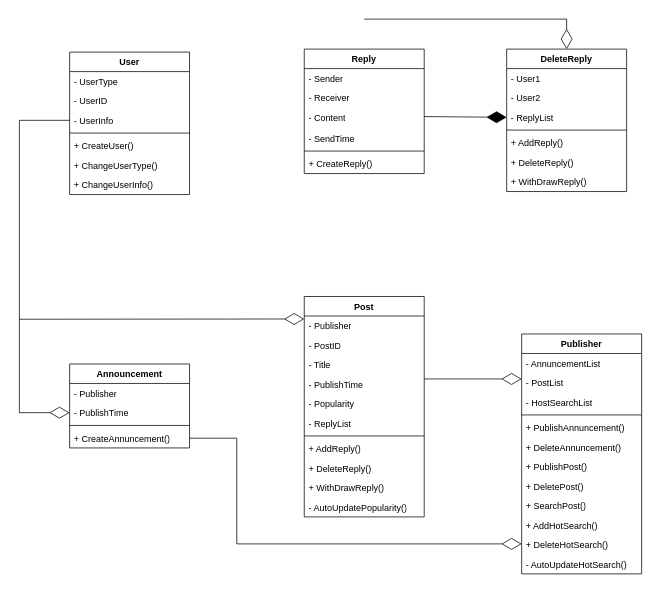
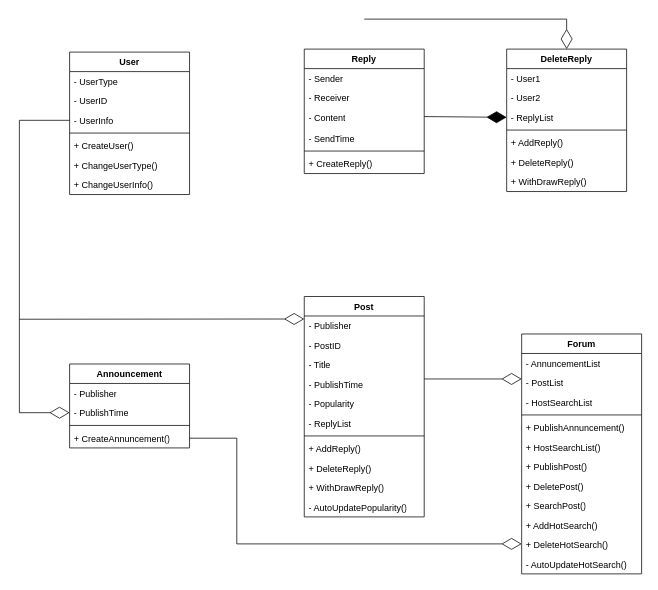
  <mxCell id="0" />
  <mxCell id="1" parent="0" />
  <mxCell id="2" value="User" style="swimlane;fontStyle=1;align=center;verticalAlign=top;childLayout=stackLayout;horizontal=1;startSize=26;horizontalStack=0;resizeParent=1;resizeParentMax=0;resizeLast=0;collapsible=1;marginBottom=0;whiteSpace=wrap;html=1;" parent="1" vertex="1"><mxGeometry x="87" y="64" width="160" height="190" as="geometry" /></mxCell>
  <mxCell id="3" value="- UserType" style="text;strokeColor=none;fillColor=none;align=left;verticalAlign=top;spacingLeft=4;spacingRight=4;overflow=hidden;rotatable=0;points=[[0,0.5],[1,0.5]];portConstraint=eastwest;whiteSpace=wrap;html=1;" parent="2" vertex="1"><mxGeometry y="26" width="160" height="26" as="geometry" /></mxCell>
  <mxCell id="4" value="- UserID" style="text;strokeColor=none;fillColor=none;align=left;verticalAlign=top;spacingLeft=4;spacingRight=4;overflow=hidden;rotatable=0;points=[[0,0.5],[1,0.5]];portConstraint=eastwest;whiteSpace=wrap;html=1;" parent="2" vertex="1"><mxGeometry y="52" width="160" height="26" as="geometry" /></mxCell>
  <mxCell id="5" value="- UserInfo" style="text;strokeColor=none;fillColor=none;align=left;verticalAlign=top;spacingLeft=4;spacingRight=4;overflow=hidden;rotatable=0;points=[[0,0.5],[1,0.5]];portConstraint=eastwest;whiteSpace=wrap;html=1;" parent="2" vertex="1"><mxGeometry y="78" width="160" height="26" as="geometry" /></mxCell>
  <mxCell id="6" value="" style="line;strokeWidth=1;fillColor=none;align=left;verticalAlign=middle;spacingTop=-1;spacingLeft=3;spacingRight=3;rotatable=0;labelPosition=right;points=[];portConstraint=eastwest;strokeColor=inherit;" parent="2" vertex="1"><mxGeometry y="104" width="160" height="8" as="geometry" /></mxCell>
  <mxCell id="7" value="+ CreateUser()&lt;div&gt;&lt;br&gt;&lt;/div&gt;" style="text;strokeColor=none;fillColor=none;align=left;verticalAlign=top;spacingLeft=4;spacingRight=4;overflow=hidden;rotatable=0;points=[[0,0.5],[1,0.5]];portConstraint=eastwest;whiteSpace=wrap;html=1;" parent="2" vertex="1"><mxGeometry y="112" width="160" height="26" as="geometry" /></mxCell>
  <mxCell id="8" value="+ ChangeUserType()&lt;div&gt;&lt;br&gt;&lt;/div&gt;" style="text;strokeColor=none;fillColor=none;align=left;verticalAlign=top;spacingLeft=4;spacingRight=4;overflow=hidden;rotatable=0;points=[[0,0.5],[1,0.5]];portConstraint=eastwest;whiteSpace=wrap;html=1;" parent="2" vertex="1"><mxGeometry y="138" width="160" height="26" as="geometry" /></mxCell>
  <mxCell id="9" value="+ ChangeUserInfo()" style="text;strokeColor=none;fillColor=none;align=left;verticalAlign=top;spacingLeft=4;spacingRight=4;overflow=hidden;rotatable=0;points=[[0,0.5],[1,0.5]];portConstraint=eastwest;whiteSpace=wrap;html=1;" parent="2" vertex="1"><mxGeometry y="164" width="160" height="26" as="geometry" /></mxCell>
  <mxCell id="10" value="Reply" style="swimlane;fontStyle=1;align=center;verticalAlign=top;childLayout=stackLayout;horizontal=1;startSize=26;horizontalStack=0;resizeParent=1;resizeParentMax=0;resizeLast=0;collapsible=1;marginBottom=0;whiteSpace=wrap;html=1;" parent="1" vertex="1"><mxGeometry x="400" y="60" width="160" height="166" as="geometry" /></mxCell>
  <mxCell id="11" value="- Sender&lt;div&gt;&lt;br&gt;&lt;/div&gt;" style="text;strokeColor=none;fillColor=none;align=left;verticalAlign=top;spacingLeft=4;spacingRight=4;overflow=hidden;rotatable=0;points=[[0,0.5],[1,0.5]];portConstraint=eastwest;whiteSpace=wrap;html=1;" parent="10" vertex="1"><mxGeometry y="26" width="160" height="26" as="geometry" /></mxCell>
  <mxCell id="12" value="- Receiver" style="text;strokeColor=none;fillColor=none;align=left;verticalAlign=top;spacingLeft=4;spacingRight=4;overflow=hidden;rotatable=0;points=[[0,0.5],[1,0.5]];portConstraint=eastwest;whiteSpace=wrap;html=1;" parent="10" vertex="1"><mxGeometry y="52" width="160" height="26" as="geometry" /></mxCell>
  <mxCell id="13" value="- Content&lt;div&gt;&lt;br&gt;&lt;/div&gt;" style="text;strokeColor=none;fillColor=none;align=left;verticalAlign=top;spacingLeft=4;spacingRight=4;overflow=hidden;rotatable=0;points=[[0,0.5],[1,0.5]];portConstraint=eastwest;whiteSpace=wrap;html=1;" parent="10" vertex="1"><mxGeometry y="78" width="160" height="28" as="geometry" /></mxCell>
  <mxCell id="14" value="- SendTime" style="text;strokeColor=none;fillColor=none;align=left;verticalAlign=top;spacingLeft=4;spacingRight=4;overflow=hidden;rotatable=0;points=[[0,0.5],[1,0.5]];portConstraint=eastwest;whiteSpace=wrap;html=1;" parent="10" vertex="1"><mxGeometry y="106" width="160" height="26" as="geometry" /></mxCell>
  <mxCell id="15" value="" style="line;strokeWidth=1;fillColor=none;align=left;verticalAlign=middle;spacingTop=-1;spacingLeft=3;spacingRight=3;rotatable=0;labelPosition=right;points=[];portConstraint=eastwest;strokeColor=inherit;" parent="10" vertex="1"><mxGeometry y="132" width="160" height="8" as="geometry" /></mxCell>
  <mxCell id="16" value="+ CreateReply()" style="text;strokeColor=none;fillColor=none;align=left;verticalAlign=top;spacingLeft=4;spacingRight=4;overflow=hidden;rotatable=0;points=[[0,0.5],[1,0.5]];portConstraint=eastwest;whiteSpace=wrap;html=1;" parent="10" vertex="1"><mxGeometry y="140" width="160" height="26" as="geometry" /></mxCell>
- <mxCell id="17" value="Publisher" style="swimlane;fontStyle=1;align=center;verticalAlign=top;childLayout=stackLayout;horizontal=1;startSize=26;horizontalStack=0;resizeParent=1;resizeParentMax=0;resizeLast=0;collapsible=1;marginBottom=0;whiteSpace=wrap;html=1;" parent="1" vertex="1"><mxGeometry x="690" y="440" width="160" height="320" as="geometry" /></mxCell>
+ <mxCell id="17" value="Forum" style="swimlane;fontStyle=1;align=center;verticalAlign=top;childLayout=stackLayout;horizontal=1;startSize=26;horizontalStack=0;resizeParent=1;resizeParentMax=0;resizeLast=0;collapsible=1;marginBottom=0;whiteSpace=wrap;html=1;" parent="1" vertex="1"><mxGeometry x="690" y="440" width="160" height="320" as="geometry" /></mxCell>
  <mxCell id="18" value="- AnnuncementList&lt;div&gt;&lt;br&gt;&lt;/div&gt;" style="text;strokeColor=none;fillColor=none;align=left;verticalAlign=top;spacingLeft=4;spacingRight=4;overflow=hidden;rotatable=0;points=[[0,0.5],[1,0.5]];portConstraint=eastwest;whiteSpace=wrap;html=1;" parent="17" vertex="1"><mxGeometry y="26" width="160" height="26" as="geometry" /></mxCell>
  <mxCell id="19" value="- PostList&lt;div&gt;&lt;br&gt;&lt;/div&gt;" style="text;strokeColor=none;fillColor=none;align=left;verticalAlign=top;spacingLeft=4;spacingRight=4;overflow=hidden;rotatable=0;points=[[0,0.5],[1,0.5]];portConstraint=eastwest;whiteSpace=wrap;html=1;" parent="17" vertex="1"><mxGeometry y="52" width="160" height="26" as="geometry" /></mxCell>
  <mxCell id="20" value="- HostSearchList&lt;div&gt;&lt;br&gt;&lt;/div&gt;" style="text;strokeColor=none;fillColor=none;align=left;verticalAlign=top;spacingLeft=4;spacingRight=4;overflow=hidden;rotatable=0;points=[[0,0.5],[1,0.5]];portConstraint=eastwest;whiteSpace=wrap;html=1;" parent="17" vertex="1"><mxGeometry y="78" width="160" height="26" as="geometry" /></mxCell>
  <mxCell id="21" value="" style="line;strokeWidth=1;fillColor=none;align=left;verticalAlign=middle;spacingTop=-1;spacingLeft=3;spacingRight=3;rotatable=0;labelPosition=right;points=[];portConstraint=eastwest;strokeColor=inherit;" parent="17" vertex="1"><mxGeometry y="104" width="160" height="8" as="geometry" /></mxCell>
  <mxCell id="22" value="+ PublishAnnuncement()" style="text;strokeColor=none;fillColor=none;align=left;verticalAlign=top;spacingLeft=4;spacingRight=4;overflow=hidden;rotatable=0;points=[[0,0.5],[1,0.5]];portConstraint=eastwest;whiteSpace=wrap;html=1;" parent="17" vertex="1"><mxGeometry y="112" width="160" height="26" as="geometry" /></mxCell>
- <mxCell id="23" value="+ DeleteAnnuncement()" style="text;strokeColor=none;fillColor=none;align=left;verticalAlign=top;spacingLeft=4;spacingRight=4;overflow=hidden;rotatable=0;points=[[0,0.5],[1,0.5]];portConstraint=eastwest;whiteSpace=wrap;html=1;" parent="17" vertex="1"><mxGeometry y="138" width="160" height="26" as="geometry" /></mxCell>
+ <mxCell id="23" value="+ HostSearchList()" style="text;strokeColor=none;fillColor=none;align=left;verticalAlign=top;spacingLeft=4;spacingRight=4;overflow=hidden;rotatable=0;points=[[0,0.5],[1,0.5]];portConstraint=eastwest;whiteSpace=wrap;html=1;" parent="17" vertex="1"><mxGeometry y="138" width="160" height="26" as="geometry" /></mxCell>
  <mxCell id="24" value="+ PublishPost()" style="text;strokeColor=none;fillColor=none;align=left;verticalAlign=top;spacingLeft=4;spacingRight=4;overflow=hidden;rotatable=0;points=[[0,0.5],[1,0.5]];portConstraint=eastwest;whiteSpace=wrap;html=1;" parent="17" vertex="1"><mxGeometry y="164" width="160" height="26" as="geometry" /></mxCell>
  <mxCell id="25" value="+ DeletePost()" style="text;strokeColor=none;fillColor=none;align=left;verticalAlign=top;spacingLeft=4;spacingRight=4;overflow=hidden;rotatable=0;points=[[0,0.5],[1,0.5]];portConstraint=eastwest;whiteSpace=wrap;html=1;" parent="17" vertex="1"><mxGeometry y="190" width="160" height="26" as="geometry" /></mxCell>
  <mxCell id="26" value="+ SearchPost()" style="text;strokeColor=none;fillColor=none;align=left;verticalAlign=top;spacingLeft=4;spacingRight=4;overflow=hidden;rotatable=0;points=[[0,0.5],[1,0.5]];portConstraint=eastwest;whiteSpace=wrap;html=1;" parent="17" vertex="1"><mxGeometry y="216" width="160" height="26" as="geometry" /></mxCell>
  <mxCell id="27" value="+ AddHotSearch()" style="text;strokeColor=none;fillColor=none;align=left;verticalAlign=top;spacingLeft=4;spacingRight=4;overflow=hidden;rotatable=0;points=[[0,0.5],[1,0.5]];portConstraint=eastwest;whiteSpace=wrap;html=1;" parent="17" vertex="1"><mxGeometry y="242" width="160" height="26" as="geometry" /></mxCell>
  <mxCell id="28" value="+ DeleteHotSearch()" style="text;strokeColor=none;fillColor=none;align=left;verticalAlign=top;spacingLeft=4;spacingRight=4;overflow=hidden;rotatable=0;points=[[0,0.5],[1,0.5]];portConstraint=eastwest;whiteSpace=wrap;html=1;" parent="17" vertex="1"><mxGeometry y="268" width="160" height="26" as="geometry" /></mxCell>
  <mxCell id="29" value="- AutoUpdateHotSearch()" style="text;strokeColor=none;fillColor=none;align=left;verticalAlign=top;spacingLeft=4;spacingRight=4;overflow=hidden;rotatable=0;points=[[0,0.5],[1,0.5]];portConstraint=eastwest;whiteSpace=wrap;html=1;" parent="17" vertex="1"><mxGeometry y="294" width="160" height="26" as="geometry" /></mxCell>
  <mxCell id="30" value="Announcement" style="swimlane;fontStyle=1;align=center;verticalAlign=top;childLayout=stackLayout;horizontal=1;startSize=26;horizontalStack=0;resizeParent=1;resizeParentMax=0;resizeLast=0;collapsible=1;marginBottom=0;whiteSpace=wrap;html=1;" parent="1" vertex="1"><mxGeometry x="87" y="480" width="160" height="112" as="geometry" /></mxCell>
  <mxCell id="31" value="- Publisher&lt;div&gt;&lt;br&gt;&lt;/div&gt;" style="text;strokeColor=none;fillColor=none;align=left;verticalAlign=top;spacingLeft=4;spacingRight=4;overflow=hidden;rotatable=0;points=[[0,0.5],[1,0.5]];portConstraint=eastwest;whiteSpace=wrap;html=1;" parent="30" vertex="1"><mxGeometry y="26" width="160" height="26" as="geometry" /></mxCell>
  <mxCell id="32" value="- PublishTime&lt;div&gt;&lt;br&gt;&lt;/div&gt;" style="text;strokeColor=none;fillColor=none;align=left;verticalAlign=top;spacingLeft=4;spacingRight=4;overflow=hidden;rotatable=0;points=[[0,0.5],[1,0.5]];portConstraint=eastwest;whiteSpace=wrap;html=1;" vertex="1" parent="30"><mxGeometry y="52" width="160" height="26" as="geometry" /></mxCell>
  <mxCell id="33" value="" style="line;strokeWidth=1;fillColor=none;align=left;verticalAlign=middle;spacingTop=-1;spacingLeft=3;spacingRight=3;rotatable=0;labelPosition=right;points=[];portConstraint=eastwest;strokeColor=inherit;" vertex="1" parent="30"><mxGeometry y="78" width="160" height="8" as="geometry" /></mxCell>
  <mxCell id="34" value="+ CreateAnnuncement()" style="text;strokeColor=none;fillColor=none;align=left;verticalAlign=top;spacingLeft=4;spacingRight=4;overflow=hidden;rotatable=0;points=[[0,0.5],[1,0.5]];portConstraint=eastwest;whiteSpace=wrap;html=1;" vertex="1" parent="30"><mxGeometry y="86" width="160" height="26" as="geometry" /></mxCell>
  <mxCell id="35" value="Post" style="swimlane;fontStyle=1;align=center;verticalAlign=top;childLayout=stackLayout;horizontal=1;startSize=26;horizontalStack=0;resizeParent=1;resizeParentMax=0;resizeLast=0;collapsible=1;marginBottom=0;whiteSpace=wrap;html=1;" parent="1" vertex="1"><mxGeometry x="400" y="390" width="160" height="294" as="geometry" /></mxCell>
  <mxCell id="36" value="- Publisher" style="text;strokeColor=none;fillColor=none;align=left;verticalAlign=top;spacingLeft=4;spacingRight=4;overflow=hidden;rotatable=0;points=[[0,0.5],[1,0.5]];portConstraint=eastwest;whiteSpace=wrap;html=1;" parent="35" vertex="1"><mxGeometry y="26" width="160" height="26" as="geometry" /></mxCell>
  <mxCell id="37" value="- PostID" style="text;strokeColor=none;fillColor=none;align=left;verticalAlign=top;spacingLeft=4;spacingRight=4;overflow=hidden;rotatable=0;points=[[0,0.5],[1,0.5]];portConstraint=eastwest;whiteSpace=wrap;html=1;" parent="35" vertex="1"><mxGeometry y="52" width="160" height="26" as="geometry" /></mxCell>
  <mxCell id="38" value="- Title" style="text;strokeColor=none;fillColor=none;align=left;verticalAlign=top;spacingLeft=4;spacingRight=4;overflow=hidden;rotatable=0;points=[[0,0.5],[1,0.5]];portConstraint=eastwest;whiteSpace=wrap;html=1;" parent="35" vertex="1"><mxGeometry y="78" width="160" height="26" as="geometry" /></mxCell>
  <mxCell id="39" value="- PublishTime&lt;div&gt;&lt;br&gt;&lt;/div&gt;" style="text;strokeColor=none;fillColor=none;align=left;verticalAlign=top;spacingLeft=4;spacingRight=4;overflow=hidden;rotatable=0;points=[[0,0.5],[1,0.5]];portConstraint=eastwest;whiteSpace=wrap;html=1;" parent="35" vertex="1"><mxGeometry y="104" width="160" height="26" as="geometry" /></mxCell>
  <mxCell id="40" value="- Popularity&lt;div&gt;&lt;br&gt;&lt;/div&gt;" style="text;strokeColor=none;fillColor=none;align=left;verticalAlign=top;spacingLeft=4;spacingRight=4;overflow=hidden;rotatable=0;points=[[0,0.5],[1,0.5]];portConstraint=eastwest;whiteSpace=wrap;html=1;" parent="35" vertex="1"><mxGeometry y="130" width="160" height="26" as="geometry" /></mxCell>
  <mxCell id="41" value="- ReplyList&lt;div&gt;&lt;br&gt;&lt;/div&gt;" style="text;strokeColor=none;fillColor=none;align=left;verticalAlign=top;spacingLeft=4;spacingRight=4;overflow=hidden;rotatable=0;points=[[0,0.5],[1,0.5]];portConstraint=eastwest;whiteSpace=wrap;html=1;" parent="35" vertex="1"><mxGeometry y="156" width="160" height="26" as="geometry" /></mxCell>
  <mxCell id="42" value="" style="line;strokeWidth=1;fillColor=none;align=left;verticalAlign=middle;spacingTop=-1;spacingLeft=3;spacingRight=3;rotatable=0;labelPosition=right;points=[];portConstraint=eastwest;strokeColor=inherit;" parent="35" vertex="1"><mxGeometry y="182" width="160" height="8" as="geometry" /></mxCell>
  <mxCell id="43" value="+ AddReply()&lt;div&gt;&lt;br&gt;&lt;/div&gt;" style="text;strokeColor=none;fillColor=none;align=left;verticalAlign=top;spacingLeft=4;spacingRight=4;overflow=hidden;rotatable=0;points=[[0,0.5],[1,0.5]];portConstraint=eastwest;whiteSpace=wrap;html=1;" parent="35" vertex="1"><mxGeometry y="190" width="160" height="26" as="geometry" /></mxCell>
  <mxCell id="44" value="+ DeleteReply&lt;span style=&quot;background-color: initial;&quot;&gt;()&lt;/span&gt;&lt;div&gt;&lt;div&gt;&lt;br&gt;&lt;/div&gt;&lt;/div&gt;" style="text;strokeColor=none;fillColor=none;align=left;verticalAlign=top;spacingLeft=4;spacingRight=4;overflow=hidden;rotatable=0;points=[[0,0.5],[1,0.5]];portConstraint=eastwest;whiteSpace=wrap;html=1;" parent="35" vertex="1"><mxGeometry y="216" width="160" height="26" as="geometry" /></mxCell>
  <mxCell id="45" value="+ WithDrawReply()&lt;div&gt;&lt;br&gt;&lt;/div&gt;" style="text;strokeColor=none;fillColor=none;align=left;verticalAlign=top;spacingLeft=4;spacingRight=4;overflow=hidden;rotatable=0;points=[[0,0.5],[1,0.5]];portConstraint=eastwest;whiteSpace=wrap;html=1;" parent="35" vertex="1"><mxGeometry y="242" width="160" height="26" as="geometry" /></mxCell>
  <mxCell id="46" value="- AutoUpdatePopularity&lt;span style=&quot;background-color: initial;&quot;&gt;()&lt;/span&gt;&lt;div&gt;&lt;div&gt;&lt;br&gt;&lt;/div&gt;&lt;/div&gt;" style="text;strokeColor=none;fillColor=none;align=left;verticalAlign=top;spacingLeft=4;spacingRight=4;overflow=hidden;rotatable=0;points=[[0,0.5],[1,0.5]];portConstraint=eastwest;whiteSpace=wrap;html=1;" parent="35" vertex="1"><mxGeometry y="268" width="160" height="26" as="geometry" /></mxCell>
  <mxCell id="47" value="DeleteReply" style="swimlane;fontStyle=1;align=center;verticalAlign=top;childLayout=stackLayout;horizontal=1;startSize=26;horizontalStack=0;resizeParent=1;resizeParentMax=0;resizeLast=0;collapsible=1;marginBottom=0;whiteSpace=wrap;html=1;" parent="1" vertex="1"><mxGeometry x="670" y="60" width="160" height="190" as="geometry" /></mxCell>
  <mxCell id="48" value="- User1&lt;div&gt;&lt;br&gt;&lt;/div&gt;" style="text;strokeColor=none;fillColor=none;align=left;verticalAlign=top;spacingLeft=4;spacingRight=4;overflow=hidden;rotatable=0;points=[[0,0.5],[1,0.5]];portConstraint=eastwest;whiteSpace=wrap;html=1;" parent="47" vertex="1"><mxGeometry y="26" width="160" height="26" as="geometry" /></mxCell>
  <mxCell id="49" value="- User2" style="text;strokeColor=none;fillColor=none;align=left;verticalAlign=top;spacingLeft=4;spacingRight=4;overflow=hidden;rotatable=0;points=[[0,0.5],[1,0.5]];portConstraint=eastwest;whiteSpace=wrap;html=1;" parent="47" vertex="1"><mxGeometry y="52" width="160" height="26" as="geometry" /></mxCell>
  <mxCell id="50" value="- ReplyList" style="text;strokeColor=none;fillColor=none;align=left;verticalAlign=top;spacingLeft=4;spacingRight=4;overflow=hidden;rotatable=0;points=[[0,0.5],[1,0.5]];portConstraint=eastwest;whiteSpace=wrap;html=1;" parent="47" vertex="1"><mxGeometry y="78" width="160" height="26" as="geometry" /></mxCell>
  <mxCell id="51" value="" style="line;strokeWidth=1;fillColor=none;align=left;verticalAlign=middle;spacingTop=-1;spacingLeft=3;spacingRight=3;rotatable=0;labelPosition=right;points=[];portConstraint=eastwest;strokeColor=inherit;" parent="47" vertex="1"><mxGeometry y="104" width="160" height="8" as="geometry" /></mxCell>
  <mxCell id="52" value="+ AddReply()&lt;div&gt;&lt;br&gt;&lt;/div&gt;" style="text;strokeColor=none;fillColor=none;align=left;verticalAlign=top;spacingLeft=4;spacingRight=4;overflow=hidden;rotatable=0;points=[[0,0.5],[1,0.5]];portConstraint=eastwest;whiteSpace=wrap;html=1;" parent="47" vertex="1"><mxGeometry y="112" width="160" height="26" as="geometry" /></mxCell>
  <mxCell id="53" value="+ DeleteReply&lt;span style=&quot;background-color: initial;&quot;&gt;()&lt;/span&gt;&lt;div&gt;&lt;div&gt;&lt;br&gt;&lt;/div&gt;&lt;/div&gt;" style="text;strokeColor=none;fillColor=none;align=left;verticalAlign=top;spacingLeft=4;spacingRight=4;overflow=hidden;rotatable=0;points=[[0,0.5],[1,0.5]];portConstraint=eastwest;whiteSpace=wrap;html=1;" parent="47" vertex="1"><mxGeometry y="138" width="160" height="26" as="geometry" /></mxCell>
  <mxCell id="54" value="+ WithDrawReply()&lt;div&gt;&lt;br&gt;&lt;/div&gt;" style="text;strokeColor=none;fillColor=none;align=left;verticalAlign=top;spacingLeft=4;spacingRight=4;overflow=hidden;rotatable=0;points=[[0,0.5],[1,0.5]];portConstraint=eastwest;whiteSpace=wrap;html=1;" parent="47" vertex="1"><mxGeometry y="164" width="160" height="26" as="geometry" /></mxCell>
  <mxCell id="55" value="" style="endArrow=diamondThin;endFill=0;endSize=24;html=1;rounded=0;entryX=0.5;entryY=0;entryDx=0;entryDy=0;" edge="1" parent="1" target="47"><mxGeometry width="160" relative="1" as="geometry"><mxPoint x="480" y="20" as="sourcePoint" /><mxPoint x="760" y="20" as="targetPoint" /><Array as="points"><mxPoint x="750" y="20" /></Array></mxGeometry></mxCell>
  <mxCell id="56" value="" style="endArrow=diamondThin;endFill=1;endSize=24;html=1;rounded=0;entryX=0;entryY=0.5;entryDx=0;entryDy=0;" edge="1" parent="1" target="50"><mxGeometry width="160" relative="1" as="geometry"><mxPoint x="560" y="150" as="sourcePoint" /><mxPoint x="510" y="140" as="targetPoint" /></mxGeometry></mxCell>
  <mxCell id="57" value="" style="endArrow=diamondThin;endFill=0;endSize=24;html=1;rounded=0;exitX=0;exitY=0.5;exitDx=0;exitDy=0;entryX=0;entryY=0.5;entryDx=0;entryDy=0;" edge="1" parent="1" source="5" target="32"><mxGeometry width="160" relative="1" as="geometry"><mxPoint x="-120" y="270" as="sourcePoint" /><mxPoint x="40" y="270" as="targetPoint" /><Array as="points"><mxPoint x="20" y="155" /><mxPoint x="20" y="545" /></Array></mxGeometry></mxCell>
  <mxCell id="58" value="" style="endArrow=diamondThin;endFill=0;endSize=24;html=1;rounded=0;" edge="1" parent="1"><mxGeometry width="160" relative="1" as="geometry"><mxPoint x="20" y="420.33" as="sourcePoint" /><mxPoint x="400" y="420" as="targetPoint" /></mxGeometry></mxCell>
  <mxCell id="59" value="" style="endArrow=diamondThin;endFill=0;endSize=24;html=1;rounded=0;exitX=1;exitY=0.5;exitDx=0;exitDy=0;" edge="1" parent="1" source="34"><mxGeometry width="160" relative="1" as="geometry"><mxPoint x="150" y="650" as="sourcePoint" /><mxPoint x="690" y="720" as="targetPoint" /><Array as="points"><mxPoint x="310" y="579" /><mxPoint x="310" y="720" /></Array></mxGeometry></mxCell>
  <mxCell id="60" value="" style="endArrow=diamondThin;endFill=0;endSize=24;html=1;rounded=0;" edge="1" parent="1"><mxGeometry width="160" relative="1" as="geometry"><mxPoint x="560" y="500" as="sourcePoint" /><mxPoint x="690" y="500" as="targetPoint" /></mxGeometry></mxCell>
